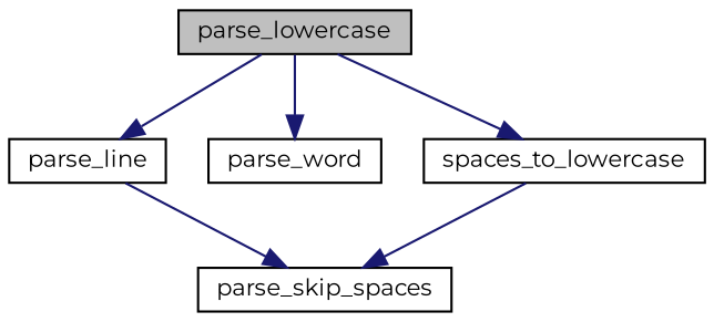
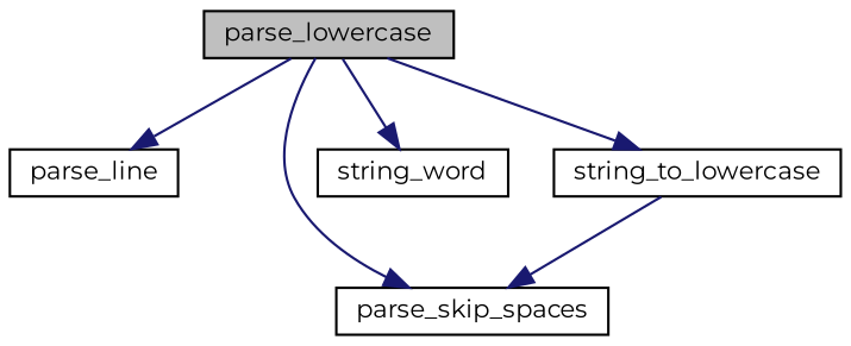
  digraph {
    fontname=Montserrat
    rankdir=TB
    node [color=black fontname=Montserrat fontsize=10 shape=record]
    edge [color=midnightblue fontname=Montserrat fontsize=10 labelfontname=FreeSans labelfontsize=10 style=solid]
    n1 [fillcolor=grey75 fontcolor=black height=0.2 label=parse_lowercase style=filled width=0.4]
    n2 [height=0.2 label=parse_line width=0.4]
    n3 [height=0.2 label=parse_skip_spaces width=0.4]
-   n4 [height=0.2 label=parse_word width=0.4]
-   n5 [height=0.2 label=spaces_to_lowercase width=0.4]
+   n4 [height=0.2 label=string_word width=0.4]
+   n5 [height=0.2 label=string_to_lowercase width=0.4]
    n1 -> n2
-   n2 -> n3
+   n1 -> n3
    n1 -> n4
    n1 -> n5
    n5 -> n3
  }
